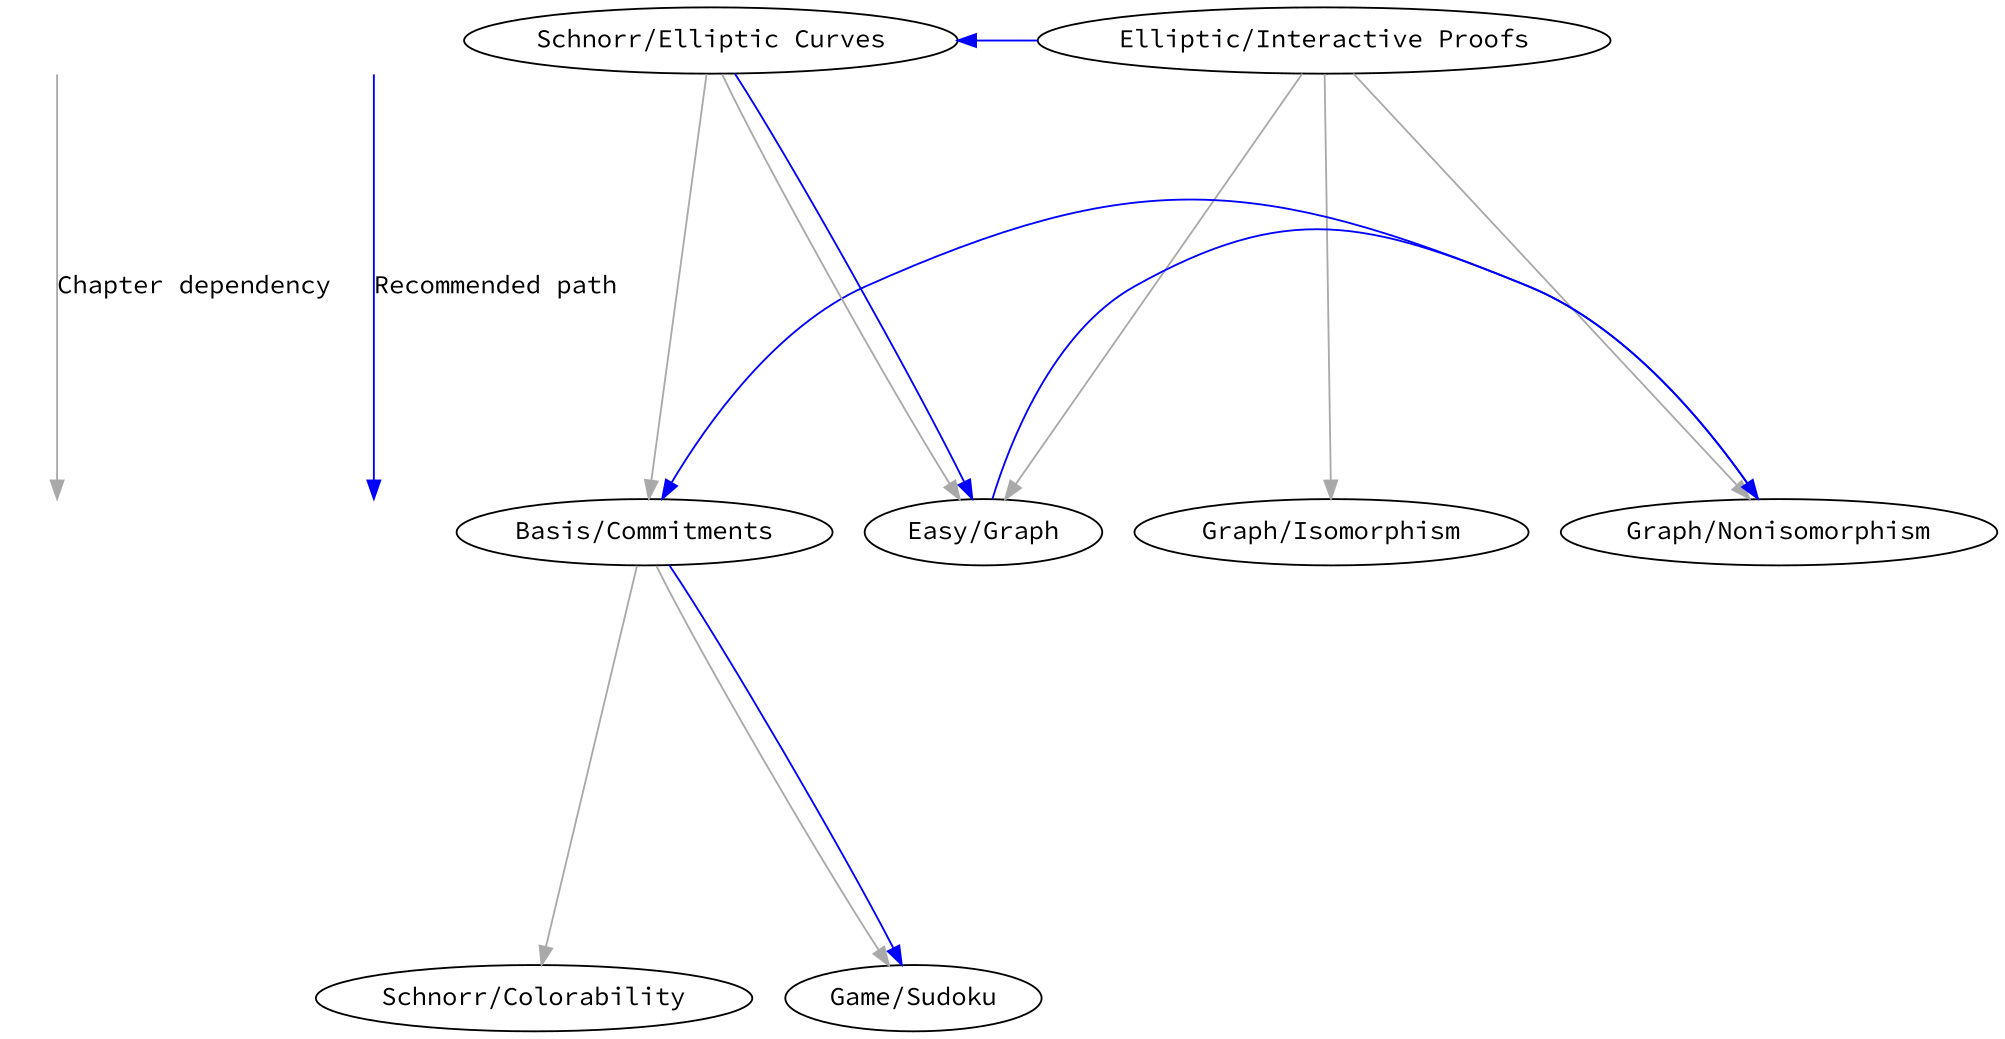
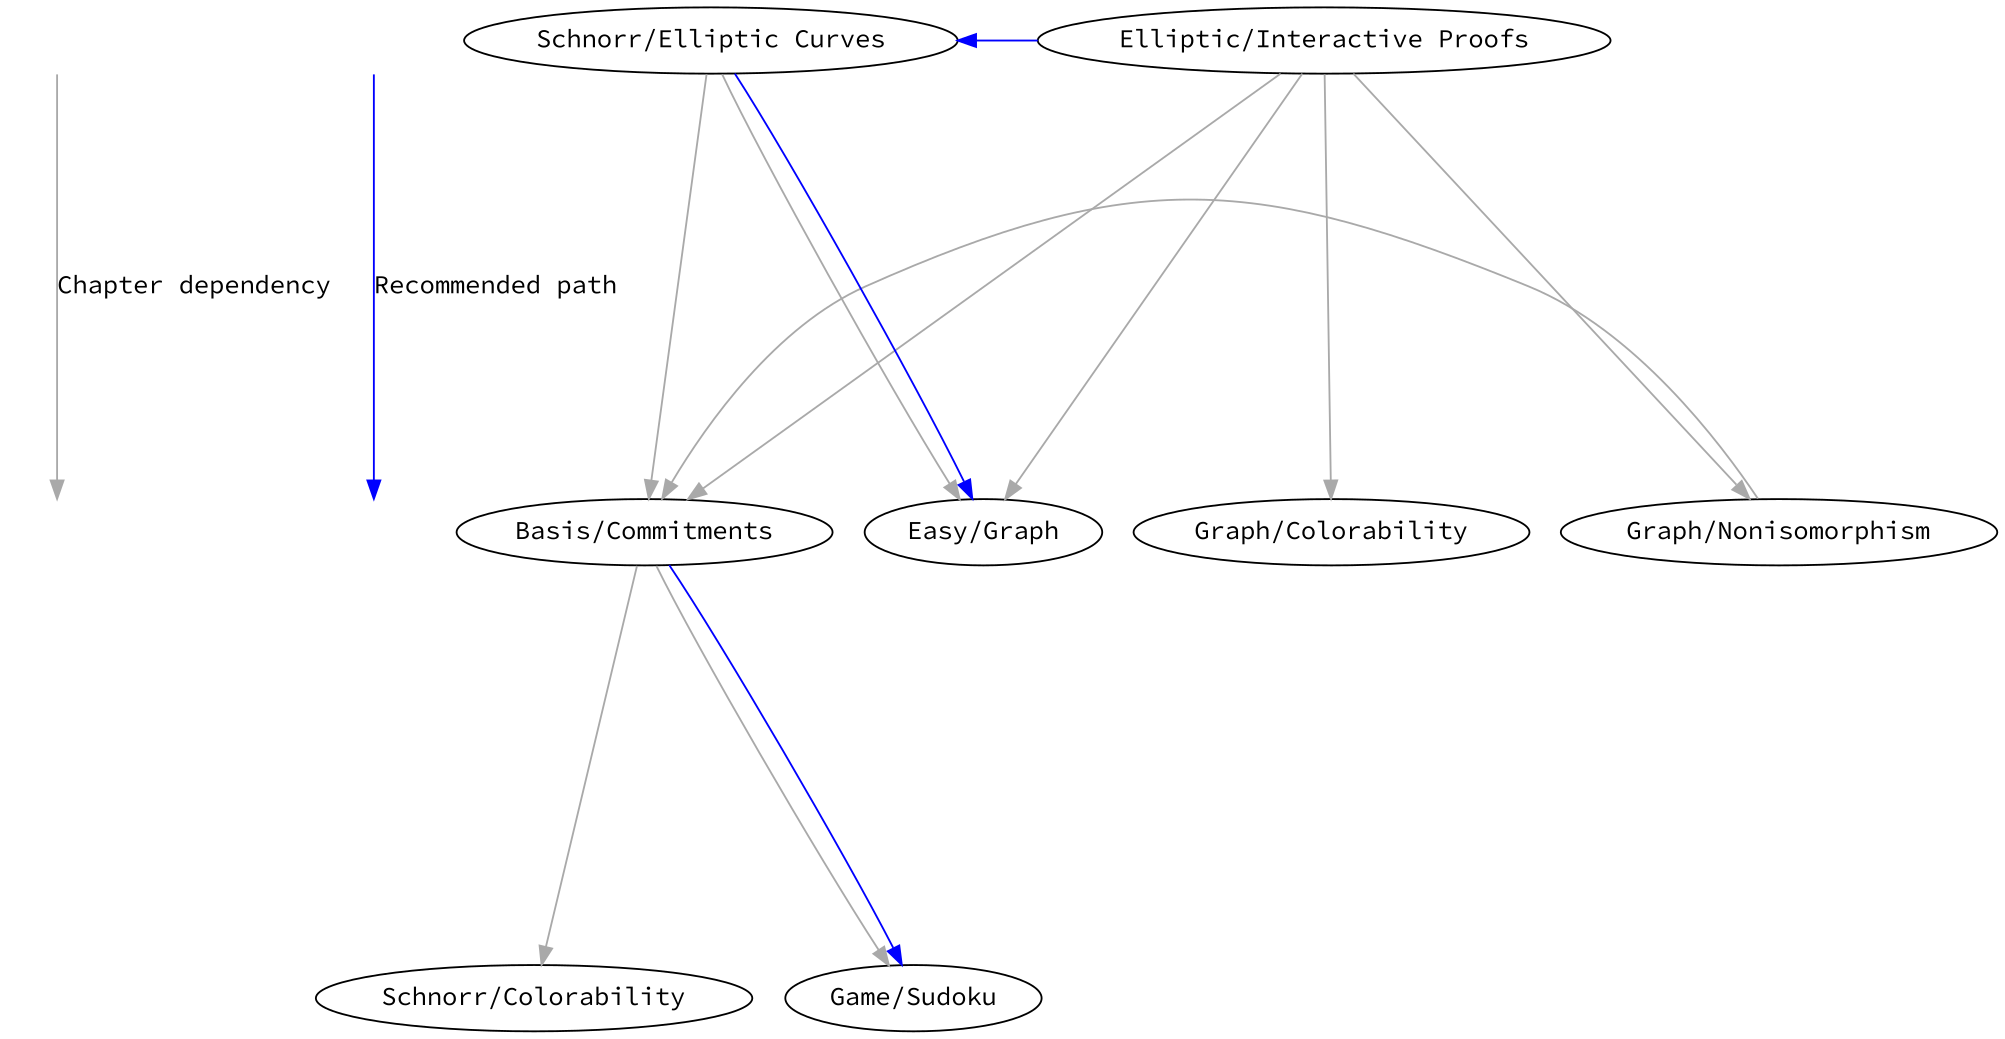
  digraph {
    fontname="Source Code Pro"
    ranksep=3
    node [fontname="Source Code Pro"]
    edge [color=darkgray fontname="Source Code Pro"]
    a [style=invis]
    b [style=invis]
    c [style=invis]
    d [style=invis]
    n5 [label="Elliptic/Interactive Proofs"]
    n6 [label="Easy/Graph"]
    "Basis/Commitments"
    "Graph/Nonisomorphism"
-   "Graph/Isomorphism"
+   "Graph/Isomorphism" [label="Graph/Colorability"]
    n10 [label="Schnorr/Elliptic Curves"]
    n11 [label="Schnorr/Colorability"]
    "Game/Sudoku"
    subgraph sub_1 {
      a
      b
      c
      d
    }
    a -> b [label="Chapter dependency"]
    c -> d [color=blue label="Recommended path"]
    n5 -> n6
+   n5 -> "Basis/Commitments"
    n5 -> "Graph/Nonisomorphism"
    n5 -> "Graph/Isomorphism"
    n5 -> n10 [color=blue constraint=false]
-   n6 -> "Graph/Nonisomorphism" [color=blue constraint=false]
    "Basis/Commitments" -> n11
    "Basis/Commitments" -> "Game/Sudoku"
    "Basis/Commitments" -> "Game/Sudoku" [color=blue constraint=false]
-   "Graph/Nonisomorphism" -> "Basis/Commitments" [color=blue constraint=false]
+   "Graph/Nonisomorphism" -> "Basis/Commitments" [constraint=false]
    n10 -> n6
    n10 -> n6 [color=blue constraint=false]
    n10 -> "Basis/Commitments"
  }
